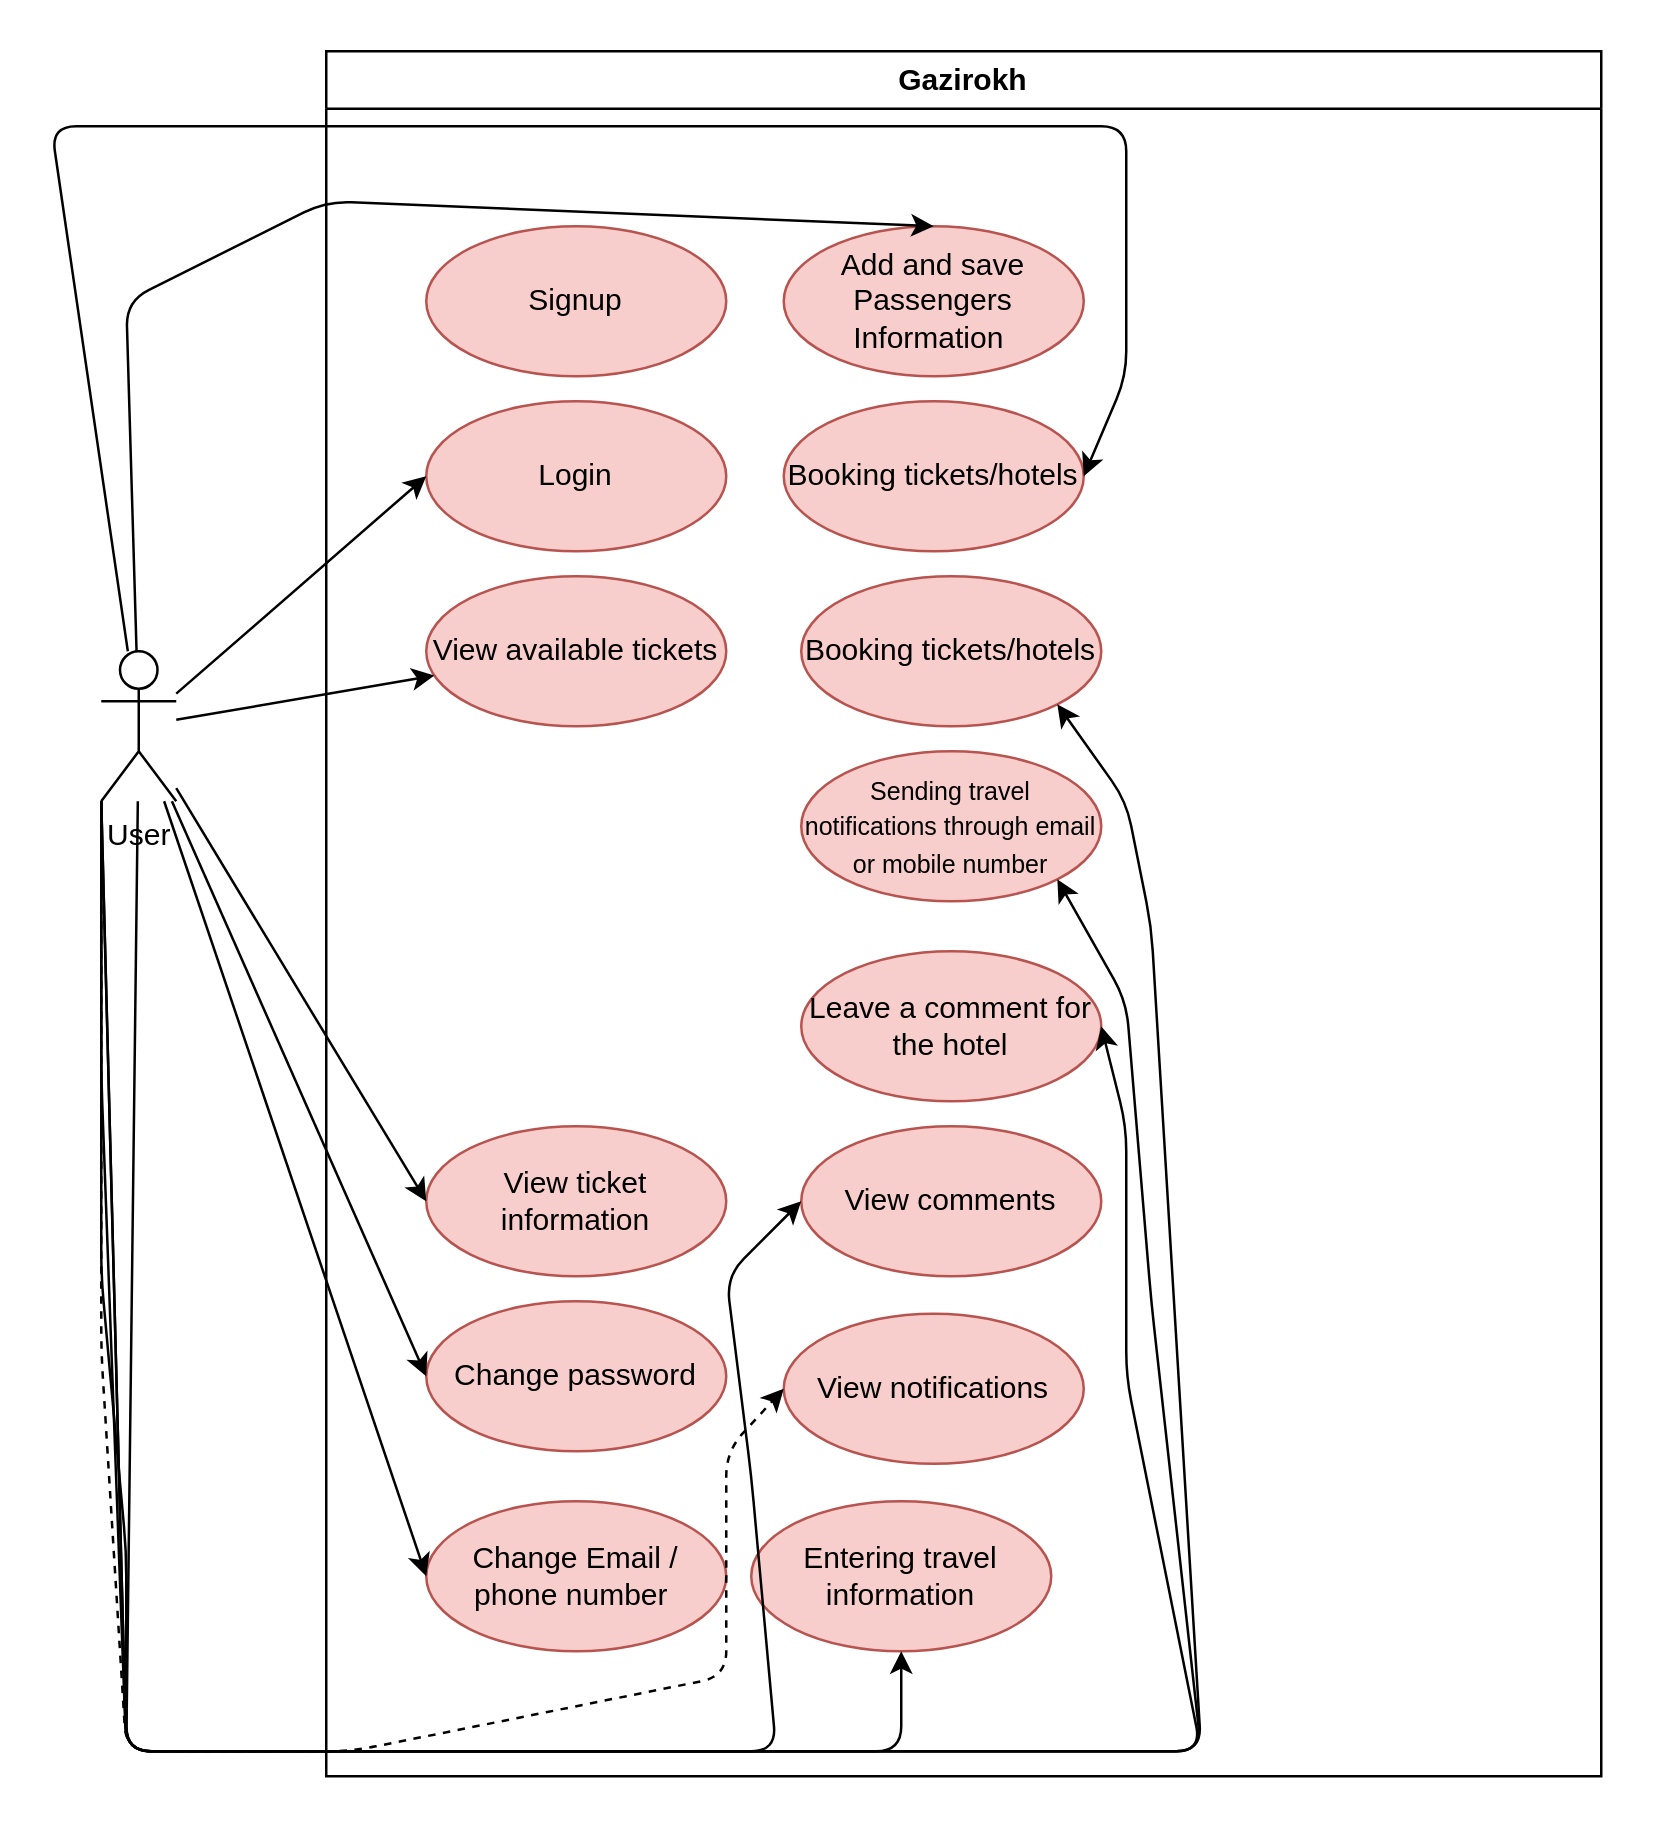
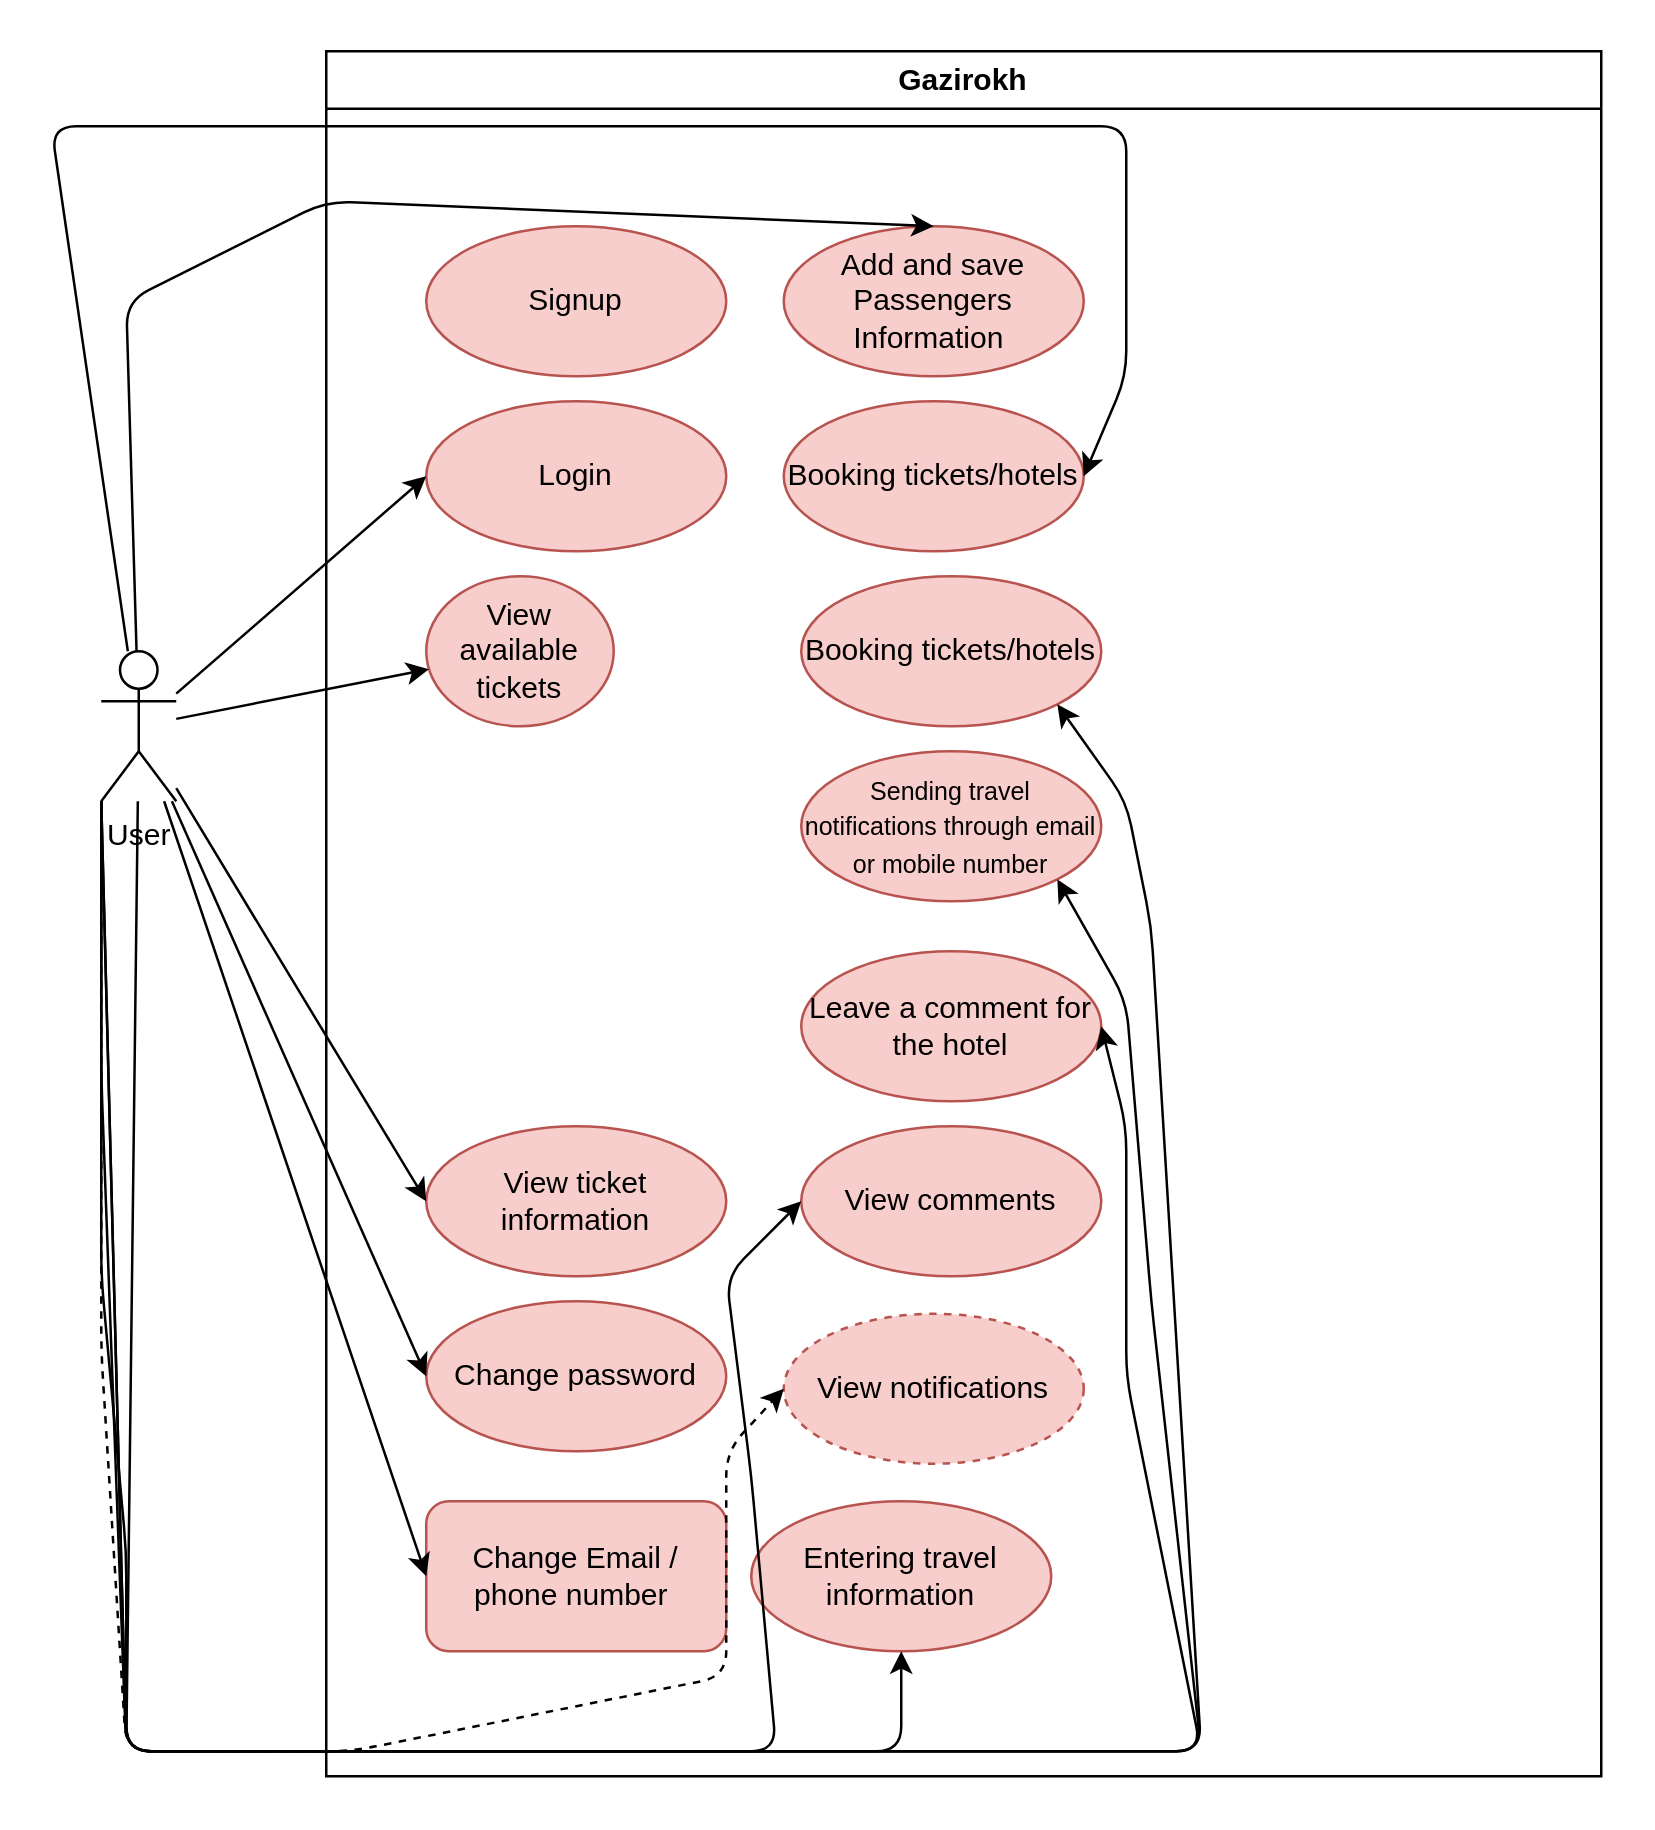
  <mxCell id="0" />
  <mxCell id="1" parent="0" />
  <mxCell id="2" value="Gazirokh" style="swimlane;whiteSpace=wrap;html=1;" vertex="1" parent="1"><mxGeometry x="130" y="20" width="510" height="690" as="geometry" /></mxCell>
  <mxCell id="3" value="Signup" style="ellipse;whiteSpace=wrap;html=1;fillColor=#f8cecc;strokeColor=#b85450;" vertex="1" parent="2"><mxGeometry x="40" y="70" width="120" height="60" as="geometry" /></mxCell>
  <mxCell id="4" value="Login" style="ellipse;whiteSpace=wrap;html=1;fillColor=#f8cecc;strokeColor=#b85450;" vertex="1" parent="2"><mxGeometry x="40" y="140" width="120" height="60" as="geometry" /></mxCell>
- <mxCell id="5" value="View available tickets" style="ellipse;whiteSpace=wrap;html=1;fillColor=#f8cecc;strokeColor=#b85450;" vertex="1" parent="2"><mxGeometry x="40" y="210" width="120" height="60" as="geometry" /></mxCell>
+ <mxCell id="5" value="View available tickets" style="ellipse;whiteSpace=wrap;html=1;fillColor=#f8cecc;strokeColor=#b85450;" vertex="1" parent="2"><mxGeometry x="40" y="210" width="75" height="60" as="geometry" /></mxCell>
  <mxCell id="6" value="Change password" style="ellipse;whiteSpace=wrap;html=1;fillColor=#f8cecc;strokeColor=#b85450;" vertex="1" parent="2"><mxGeometry x="40" y="500" width="120" height="60" as="geometry" /></mxCell>
- <mxCell id="7" value="Change Email / phone number&amp;nbsp;" style="ellipse;whiteSpace=wrap;html=1;fillColor=#f8cecc;strokeColor=#b85450;" vertex="1" parent="2"><mxGeometry x="40" y="580" width="120" height="60" as="geometry" /></mxCell>
+ <mxCell id="7" value="Change Email / phone number&amp;nbsp;" style="whiteSpace=wrap;html=1;fillColor=#f8cecc;strokeColor=#b85450;rounded=1;" vertex="1" parent="2"><mxGeometry x="40" y="580" width="120" height="60" as="geometry" /></mxCell>
  <mxCell id="8" value="Add and save Passengers Information&amp;nbsp;" style="ellipse;whiteSpace=wrap;html=1;fillColor=#f8cecc;strokeColor=#b85450;" vertex="1" parent="2"><mxGeometry x="183" y="70" width="120" height="60" as="geometry" /></mxCell>
  <mxCell id="9" value="Booking tickets/hotels" style="ellipse;whiteSpace=wrap;html=1;fillColor=#f8cecc;strokeColor=#b85450;" vertex="1" parent="2"><mxGeometry x="183" y="140" width="120" height="60" as="geometry" /></mxCell>
  <mxCell id="10" value="Booking tickets/hotels" style="ellipse;whiteSpace=wrap;html=1;fillColor=#f8cecc;strokeColor=#b85450;" vertex="1" parent="2"><mxGeometry x="190" y="210" width="120" height="60" as="geometry" /></mxCell>
  <mxCell id="11" value="View ticket information" style="ellipse;whiteSpace=wrap;html=1;fillColor=#f8cecc;strokeColor=#b85450;" vertex="1" parent="2"><mxGeometry x="40" y="430" width="120" height="60" as="geometry" /></mxCell>
  <mxCell id="12" value="&lt;font style=&quot;font-size: 10px;&quot;&gt;Sending travel notifications through email or mobile number&lt;/font&gt;" style="ellipse;whiteSpace=wrap;html=1;fillColor=#f8cecc;strokeColor=#b85450;" vertex="1" parent="2"><mxGeometry x="190" y="280" width="120" height="60" as="geometry" /></mxCell>
  <mxCell id="13" value="&lt;font&gt;Leave a comment for the hotel&lt;/font&gt;" style="ellipse;whiteSpace=wrap;html=1;fillColor=#f8cecc;strokeColor=#b85450;" vertex="1" parent="2"><mxGeometry x="190" y="360" width="120" height="60" as="geometry" /></mxCell>
  <mxCell id="14" value="&lt;font&gt;View comments&lt;/font&gt;" style="ellipse;whiteSpace=wrap;html=1;fillColor=#f8cecc;strokeColor=#b85450;" vertex="1" parent="2"><mxGeometry x="190" y="430" width="120" height="60" as="geometry" /></mxCell>
- <mxCell id="15" value="&lt;font&gt;View notifications&lt;/font&gt;" style="ellipse;whiteSpace=wrap;html=1;fillColor=#f8cecc;strokeColor=#b85450;" vertex="1" parent="2"><mxGeometry x="183" y="505" width="120" height="60" as="geometry" /></mxCell>
+ <mxCell id="15" value="&lt;font&gt;View notifications&lt;/font&gt;" style="ellipse;whiteSpace=wrap;html=1;fillColor=#f8cecc;strokeColor=#b85450;dashed=1;" vertex="1" parent="2"><mxGeometry x="183" y="505" width="120" height="60" as="geometry" /></mxCell>
  <mxCell id="16" value="&lt;font&gt;Entering travel information&lt;/font&gt;" style="ellipse;whiteSpace=wrap;html=1;fillColor=#f8cecc;strokeColor=#b85450;" vertex="1" parent="2"><mxGeometry x="170" y="580" width="120" height="60" as="geometry" /></mxCell>
  <mxCell id="17" style="edgeStyle=none;html=1;entryX=0;entryY=0.5;entryDx=0;entryDy=0;" edge="1" parent="1" source="30" target="4"><mxGeometry relative="1" as="geometry" /></mxCell>
  <mxCell id="18" style="edgeStyle=none;html=1;" edge="1" parent="1" source="30" target="5"><mxGeometry relative="1" as="geometry" /></mxCell>
  <mxCell id="19" style="edgeStyle=none;html=1;entryX=0;entryY=0.5;entryDx=0;entryDy=0;" edge="1" parent="1" source="30" target="11"><mxGeometry relative="1" as="geometry" /></mxCell>
  <mxCell id="20" style="edgeStyle=none;html=1;entryX=0;entryY=0.5;entryDx=0;entryDy=0;" edge="1" parent="1" source="30" target="6"><mxGeometry relative="1" as="geometry" /></mxCell>
  <mxCell id="21" style="edgeStyle=none;html=1;entryX=0;entryY=0.5;entryDx=0;entryDy=0;" edge="1" parent="1" source="30" target="7"><mxGeometry relative="1" as="geometry" /></mxCell>
  <mxCell id="22" style="edgeStyle=none;html=1;entryX=0.5;entryY=0;entryDx=0;entryDy=0;" edge="1" parent="1" source="30" target="8"><mxGeometry relative="1" as="geometry"><Array as="points"><mxPoint x="50" y="120" /><mxPoint x="130" y="80" /></Array></mxGeometry></mxCell>
  <mxCell id="23" style="edgeStyle=none;html=1;entryX=1;entryY=0.5;entryDx=0;entryDy=0;" edge="1" parent="1" source="30" target="9"><mxGeometry relative="1" as="geometry"><Array as="points"><mxPoint x="20" y="50" /><mxPoint x="450" y="50" /><mxPoint x="450" y="110" /><mxPoint x="450" y="150" /></Array></mxGeometry></mxCell>
  <mxCell id="24" style="edgeStyle=none;html=1;entryX=1;entryY=1;entryDx=0;entryDy=0;exitX=0;exitY=1;exitDx=0;exitDy=0;exitPerimeter=0;" edge="1" parent="1" source="30" target="12"><mxGeometry relative="1" as="geometry"><Array as="points"><mxPoint x="50" y="700" /><mxPoint x="250" y="700" /><mxPoint x="380" y="700" /><mxPoint x="480" y="700" /><mxPoint x="460" y="520" /><mxPoint x="450" y="400" /></Array></mxGeometry></mxCell>
  <mxCell id="25" style="edgeStyle=none;html=1;entryX=1;entryY=1;entryDx=0;entryDy=0;exitX=0;exitY=1;exitDx=0;exitDy=0;exitPerimeter=0;" edge="1" parent="1" source="30" target="10"><mxGeometry relative="1" as="geometry"><Array as="points"><mxPoint x="50" y="700" /><mxPoint x="480" y="700" /><mxPoint x="460" y="370" /><mxPoint x="450" y="320" /></Array></mxGeometry></mxCell>
  <mxCell id="26" style="edgeStyle=none;html=1;exitX=0;exitY=1;exitDx=0;exitDy=0;exitPerimeter=0;entryX=1;entryY=0.5;entryDx=0;entryDy=0;" edge="1" parent="1" source="30" target="13"><mxGeometry relative="1" as="geometry"><mxPoint x="130" y="690" as="targetPoint" /><Array as="points"><mxPoint x="40" y="430" /><mxPoint x="50" y="700" /><mxPoint x="380" y="700" /><mxPoint x="480" y="700" /><mxPoint x="450" y="550" /><mxPoint x="450" y="450" /></Array></mxGeometry></mxCell>
  <mxCell id="27" style="edgeStyle=none;html=1;entryX=0;entryY=0.5;entryDx=0;entryDy=0;exitX=0;exitY=1;exitDx=0;exitDy=0;exitPerimeter=0;" edge="1" parent="1" source="30" target="14"><mxGeometry relative="1" as="geometry"><Array as="points"><mxPoint x="40" y="510" /><mxPoint x="50" y="620" /><mxPoint x="50" y="700" /><mxPoint x="110" y="700" /><mxPoint x="310" y="700" /><mxPoint x="300" y="590" /><mxPoint x="290" y="510" /></Array></mxGeometry></mxCell>
  <mxCell id="28" style="edgeStyle=none;html=1;entryX=0;entryY=0.5;entryDx=0;entryDy=0;exitX=0;exitY=1;exitDx=0;exitDy=0;exitPerimeter=0;dashed=1;" edge="1" parent="1" source="30" target="15"><mxGeometry relative="1" as="geometry"><Array as="points"><mxPoint x="40" y="540" /><mxPoint x="50" y="700" /><mxPoint x="140" y="700" /><mxPoint x="290" y="670" /><mxPoint x="290" y="580" /></Array></mxGeometry></mxCell>
  <mxCell id="29" style="edgeStyle=none;html=1;entryX=0.5;entryY=1;entryDx=0;entryDy=0;" edge="1" parent="1" source="30" target="16"><mxGeometry relative="1" as="geometry"><Array as="points"><mxPoint x="50" y="700" /><mxPoint x="360" y="700" /></Array></mxGeometry></mxCell>
  <mxCell id="30" value="User&lt;div&gt;&lt;br&gt;&lt;/div&gt;" style="shape=umlActor;verticalLabelPosition=bottom;verticalAlign=top;html=1;" vertex="1" parent="1"><mxGeometry x="40" y="260" width="30" height="60" as="geometry" /></mxCell>
